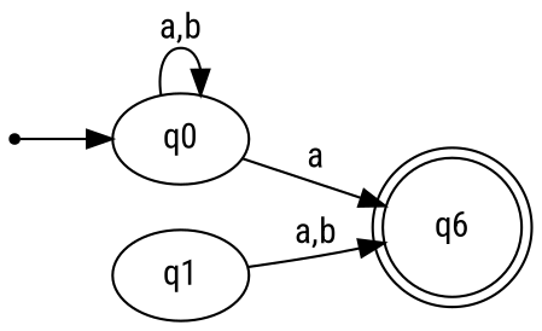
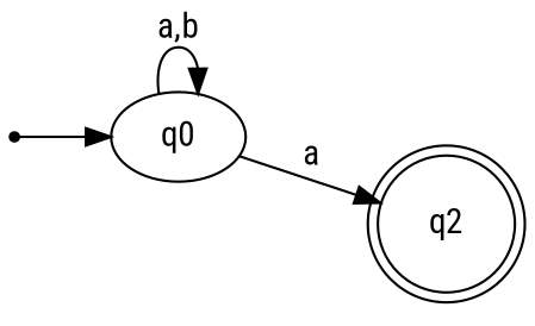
  digraph {
    fontname="Roboto Condensed"
    rankdir=LR
    node [fontname="Roboto Condensed"]
    edge [fontname="Roboto Condensed"]
    inic [shape=point]
    q0
-   q2 [shape=doublecircle label=q6]
-   q1
+   q2 [shape=doublecircle]
    inic -> q0
    q0 -> q0 [label="a,b"]
    q0 -> q2 [label=a]
-   q1 -> q2 [label="a,b"]
  }
